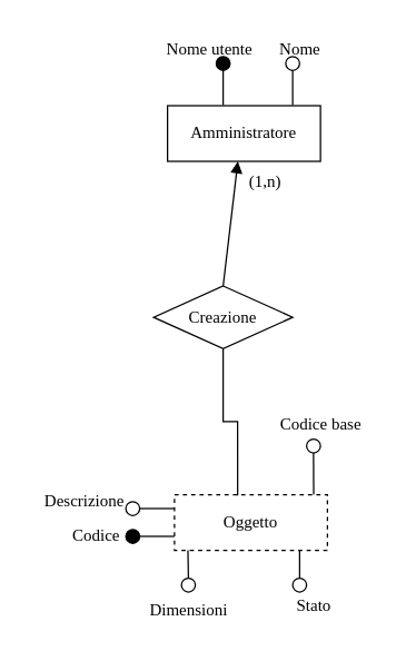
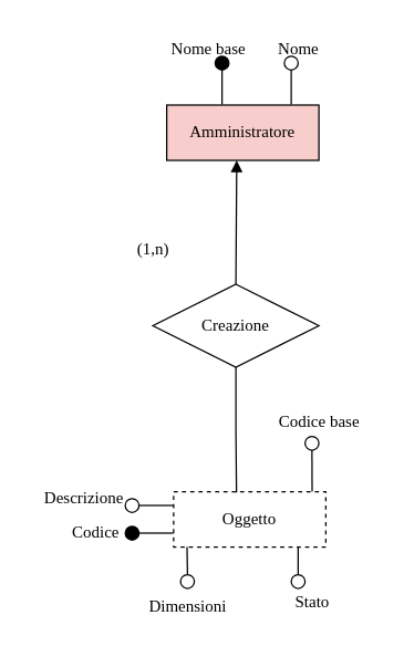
  <mxCell id="0" />
  <mxCell id="1" parent="0" />
  <mxCell id="2" style="edgeStyle=orthogonalEdgeStyle;shape=connector;rounded=0;orthogonalLoop=1;jettySize=auto;html=1;exitX=0.5;exitY=1;exitDx=0;exitDy=0;entryX=0.91;entryY=0.003;entryDx=0;entryDy=0;entryPerimeter=0;strokeColor=default;align=center;verticalAlign=middle;fontFamily=Times New Roman;fontSize=7;fontColor=default;labelBackgroundColor=default;autosize=1;resizable=0;startFill=0;endArrow=none;" edge="1" parent="1" source="10" target="6"><mxGeometry relative="1" as="geometry" /></mxCell>
  <mxCell id="3" style="edgeStyle=orthogonalEdgeStyle;shape=connector;rounded=0;orthogonalLoop=1;jettySize=auto;html=1;exitX=0.5;exitY=0;exitDx=0;exitDy=0;entryX=0.818;entryY=1.009;entryDx=0;entryDy=0;entryPerimeter=0;strokeColor=default;align=center;verticalAlign=middle;fontFamily=Times New Roman;fontSize=7;fontColor=default;labelBackgroundColor=default;autosize=1;resizable=0;startFill=0;endArrow=none;" edge="1" parent="1" source="9" target="6"><mxGeometry relative="1" as="geometry" /></mxCell>
  <mxCell id="4" style="edgeStyle=orthogonalEdgeStyle;rounded=0;orthogonalLoop=1;jettySize=auto;html=1;exitX=0.5;exitY=0;exitDx=0;exitDy=0;entryX=0.088;entryY=0.98;entryDx=0;entryDy=0;entryPerimeter=0;endArrow=none;startFill=0;fontFamily=Times New Roman;" edge="1" parent="1" source="11" target="6"><mxGeometry relative="1" as="geometry" /></mxCell>
  <mxCell id="5" style="edgeStyle=orthogonalEdgeStyle;shape=connector;rounded=0;orthogonalLoop=1;jettySize=auto;html=1;exitX=0;exitY=0.75;exitDx=0;exitDy=0;entryX=1;entryY=0.5;entryDx=0;entryDy=0;strokeColor=default;align=center;verticalAlign=middle;fontFamily=Times New Roman;fontSize=11;fontColor=default;labelBackgroundColor=default;startFill=0;endArrow=none;" edge="1" parent="1" source="6" target="7"><mxGeometry relative="1" as="geometry" /></mxCell>
  <mxCell id="6" value="Oggetto" style="whiteSpace=wrap;html=1;align=center;fontFamily=Times New Roman;dashed=1;" vertex="1" parent="1"><mxGeometry x="125" y="355" width="110" height="40" as="geometry" /></mxCell>
  <mxCell id="7" value="" style="ellipse;whiteSpace=wrap;html=1;aspect=fixed;fillColor=#000000;fontFamily=Times New Roman;" vertex="1" parent="1"><mxGeometry x="90" y="380" width="10" height="10" as="geometry" /></mxCell>
  <mxCell id="8" value="" style="ellipse;whiteSpace=wrap;html=1;aspect=fixed;fontFamily=Times New Roman;" vertex="1" parent="1"><mxGeometry x="90" y="360" width="10" height="10" as="geometry" /></mxCell>
  <mxCell id="9" value="" style="ellipse;whiteSpace=wrap;html=1;aspect=fixed;fontFamily=Times New Roman;" vertex="1" parent="1"><mxGeometry x="210" y="415" width="10" height="10" as="geometry" /></mxCell>
  <mxCell id="10" value="" style="ellipse;whiteSpace=wrap;html=1;aspect=fixed;fontFamily=Times New Roman;" vertex="1" parent="1"><mxGeometry x="220" y="315" width="10" height="10" as="geometry" /></mxCell>
  <mxCell id="11" value="" style="ellipse;whiteSpace=wrap;html=1;aspect=fixed;fontFamily=Times New Roman;" vertex="1" parent="1"><mxGeometry x="130" y="415" width="10" height="10" as="geometry" /></mxCell>
  <mxCell id="12" value="Codice&amp;nbsp;" style="text;html=1;align=center;verticalAlign=middle;resizable=0;points=[];autosize=1;strokeColor=none;fillColor=none;fontFamily=Times New Roman;fontSize=12;fontColor=default;labelBackgroundColor=default;" vertex="1" parent="1"><mxGeometry x="40" y="370" width="60" height="30" as="geometry" /></mxCell>
  <mxCell id="13" value="Descrizione" style="text;html=1;align=center;verticalAlign=middle;resizable=0;points=[];autosize=1;strokeColor=none;fillColor=none;fontFamily=Times New Roman;fontSize=12;fontColor=default;labelBackgroundColor=default;" vertex="1" parent="1"><mxGeometry x="20" y="345" width="80" height="30" as="geometry" /></mxCell>
  <mxCell id="14" value="Dimensioni" style="text;html=1;align=center;verticalAlign=middle;resizable=0;points=[];autosize=1;strokeColor=none;fillColor=none;fontFamily=Times New Roman;fontSize=12;fontColor=default;labelBackgroundColor=default;" vertex="1" parent="1"><mxGeometry x="95" y="423" width="80" height="30" as="geometry" /></mxCell>
  <mxCell id="15" value="Stato" style="text;html=1;align=center;verticalAlign=middle;resizable=0;points=[];autosize=1;strokeColor=none;fillColor=none;fontFamily=Times New Roman;fontSize=12;fontColor=default;labelBackgroundColor=default;" vertex="1" parent="1"><mxGeometry x="200" y="420" width="50" height="30" as="geometry" /></mxCell>
- <mxCell id="16" value="Amministratore" style="whiteSpace=wrap;html=1;align=center;fontFamily=Times New Roman;" vertex="1" parent="1"><mxGeometry x="120" y="75.4" width="110" height="40" as="geometry" /></mxCell>
- <mxCell id="17" value="Creazione" style="shape=rhombus;perimeter=rhombusPerimeter;whiteSpace=wrap;html=1;align=center;fontFamily=Times New Roman;" vertex="1" parent="1"><mxGeometry x="110" y="205" width="100" height="45" as="geometry" /></mxCell>
- <mxCell id="18" value="(1,n)" style="text;html=1;align=center;verticalAlign=middle;resizable=0;points=[];autosize=1;strokeColor=none;fillColor=none;fontFamily=Times New Roman;fontSize=12;fontColor=default;labelBackgroundColor=default;" vertex="1" parent="1"><mxGeometry x="165" y="115.4" width="50" height="30" as="geometry" /></mxCell>
+ <mxCell id="16" value="Amministratore" style="whiteSpace=wrap;html=1;align=center;fontFamily=Times New Roman;fillColor=#f8cecc;" vertex="1" parent="1"><mxGeometry x="120" y="75.4" width="110" height="40" as="geometry" /></mxCell>
+ <mxCell id="17" value="Creazione" style="shape=rhombus;perimeter=rhombusPerimeter;whiteSpace=wrap;html=1;align=center;fontFamily=Times New Roman;" vertex="1" parent="1"><mxGeometry x="110" y="205" width="120" height="60" as="geometry" /></mxCell>
+ <mxCell id="18" value="(1,n)" style="text;html=1;align=center;verticalAlign=middle;resizable=0;points=[];autosize=1;strokeColor=none;fillColor=none;fontFamily=Times New Roman;fontSize=12;fontColor=default;labelBackgroundColor=default;" vertex="1" parent="1"><mxGeometry x="85" y="165.4" width="50" height="30" as="geometry" /></mxCell>
  <mxCell id="19" style="edgeStyle=orthogonalEdgeStyle;shape=connector;rounded=0;orthogonalLoop=1;jettySize=auto;html=1;exitX=0.5;exitY=1;exitDx=0;exitDy=0;entryX=0.25;entryY=0;entryDx=0;entryDy=0;strokeColor=default;align=center;verticalAlign=middle;fontFamily=Times New Roman;fontSize=11;fontColor=default;labelBackgroundColor=default;startFill=0;endArrow=none;" edge="1" parent="1"><mxGeometry relative="1" as="geometry"><mxPoint x="160" y="45" as="sourcePoint" /><mxPoint x="160" y="75" as="targetPoint" /></mxGeometry></mxCell>
- <mxCell id="20" value="&lt;font&gt;Nome utente&lt;/font&gt;" style="text;html=1;align=center;verticalAlign=middle;resizable=0;points=[];autosize=1;strokeColor=none;fillColor=none;fontSize=12;fontFamily=Times New Roman;" vertex="1" parent="1"><mxGeometry x="105" y="20" width="90" height="30" as="geometry" /></mxCell>
+ <mxCell id="20" value="&lt;font&gt;Nome base&lt;/font&gt;" style="text;html=1;align=center;verticalAlign=middle;resizable=0;points=[];autosize=1;strokeColor=none;fillColor=none;fontSize=12;fontFamily=Times New Roman;" vertex="1" parent="1"><mxGeometry x="105" y="20" width="90" height="30" as="geometry" /></mxCell>
  <mxCell id="21" style="edgeStyle=orthogonalEdgeStyle;shape=connector;rounded=0;orthogonalLoop=1;jettySize=auto;html=1;exitX=0.5;exitY=1;exitDx=0;exitDy=0;entryX=0.75;entryY=0;entryDx=0;entryDy=0;strokeColor=default;align=center;verticalAlign=middle;fontFamily=Times New Roman;fontSize=11;fontColor=default;labelBackgroundColor=default;startFill=0;endArrow=none;" edge="1" parent="1"><mxGeometry relative="1" as="geometry"><mxPoint x="210" y="45" as="sourcePoint" /><mxPoint x="210" y="75" as="targetPoint" /></mxGeometry></mxCell>
  <mxCell id="22" value="" style="ellipse;whiteSpace=wrap;html=1;aspect=fixed;fillColor=#000000;fontFamily=Times New Roman;" vertex="1" parent="1"><mxGeometry x="155" y="40" width="10" height="10" as="geometry" /></mxCell>
  <mxCell id="23" value="" style="ellipse;whiteSpace=wrap;html=1;aspect=fixed;fontFamily=Times New Roman;" vertex="1" parent="1"><mxGeometry x="205" y="40" width="10" height="10" as="geometry" /></mxCell>
  <mxCell id="24" value="&lt;font&gt;Nome&lt;/font&gt;" style="text;html=1;align=center;verticalAlign=middle;resizable=0;points=[];autosize=1;strokeColor=none;fillColor=none;fontSize=12;fontFamily=Times New Roman;" vertex="1" parent="1"><mxGeometry x="180" y="20" width="70" height="30" as="geometry" /></mxCell>
  <mxCell id="25" style="edgeStyle=orthogonalEdgeStyle;shape=connector;rounded=0;orthogonalLoop=1;jettySize=auto;html=1;exitX=0;exitY=0.25;exitDx=0;exitDy=0;entryX=1.003;entryY=0.684;entryDx=0;entryDy=0;entryPerimeter=0;strokeColor=default;align=center;verticalAlign=middle;fontFamily=Times New Roman;fontSize=11;fontColor=default;labelBackgroundColor=default;startFill=0;endArrow=none;" edge="1" parent="1" source="6" target="13"><mxGeometry relative="1" as="geometry" /></mxCell>
  <mxCell id="26" style="edgeStyle=orthogonalEdgeStyle;shape=connector;rounded=0;orthogonalLoop=1;jettySize=auto;html=1;exitX=0.5;exitY=1;exitDx=0;exitDy=0;entryX=0.413;entryY=0.017;entryDx=0;entryDy=0;entryPerimeter=0;strokeColor=default;align=center;verticalAlign=middle;fontFamily=Times New Roman;fontSize=11;fontColor=default;labelBackgroundColor=default;startFill=0;endArrow=none;" edge="1" parent="1" source="17" target="6"><mxGeometry relative="1" as="geometry" /></mxCell>
  <mxCell id="27" value="&lt;font&gt;Codice base&lt;/font&gt;" style="text;html=1;align=center;verticalAlign=middle;resizable=0;points=[];autosize=1;strokeColor=none;fillColor=none;fontFamily=Times New Roman;fontSize=12;fontColor=default;labelBackgroundColor=default;" vertex="1" parent="1"><mxGeometry x="190" y="290" width="80" height="30" as="geometry" /></mxCell>
  <mxCell id="28" value="" style="endArrow=block;html=1;rounded=0;exitX=0.5;exitY=0;exitDx=0;exitDy=0;entryX=0.46;entryY=1.001;entryDx=0;entryDy=0;entryPerimeter=0;" edge="1" parent="1" source="17" target="16"><mxGeometry width="50" height="50" relative="1" as="geometry"><mxPoint x="190" y="140" as="sourcePoint" /><mxPoint x="240" y="90" as="targetPoint" /></mxGeometry></mxCell>
